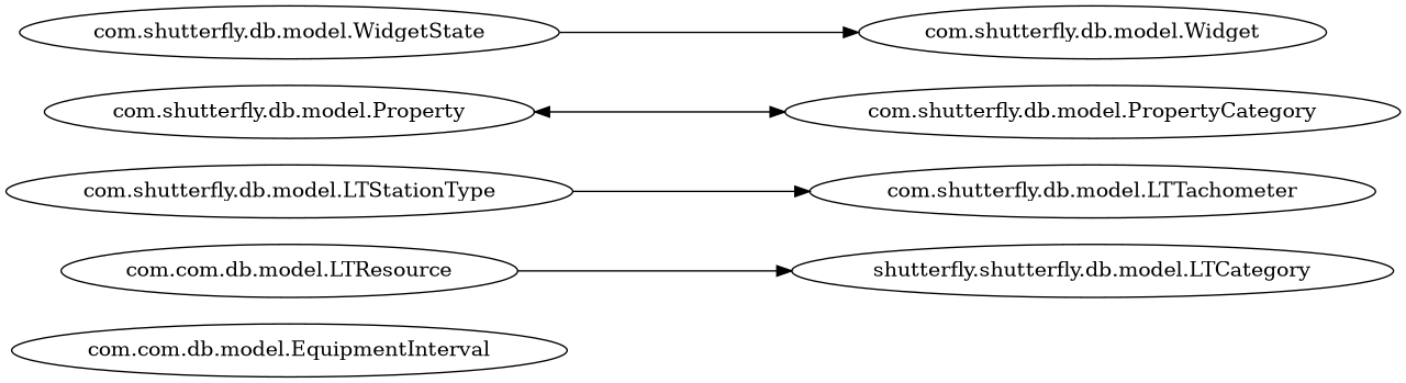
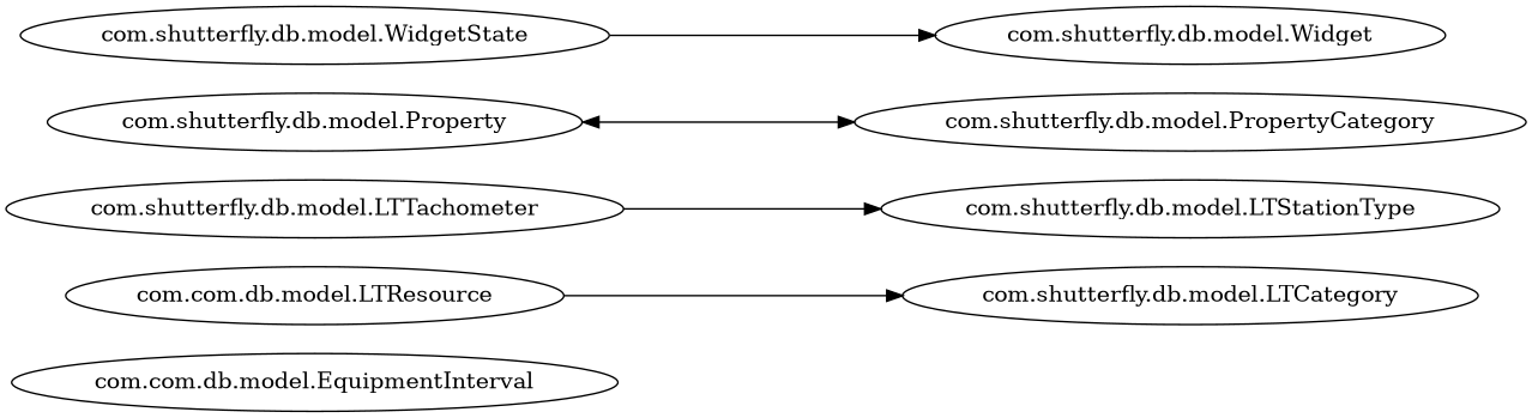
  digraph {
    concentrate=true
    rankdir=LR
    ranksep=2.0
    splines=ortho
    n1 [label="com.com.db.model.EquipmentInterval"]
    n2 [label="com.com.db.model.LTResource"]
-   "com.shutterfly.db.model.LTCategory" [label="shutterfly.shutterfly.db.model.LTCategory"]
+   "com.shutterfly.db.model.LTCategory"
    "com.shutterfly.db.model.LTStationType"
    "com.shutterfly.db.model.LTTachometer"
    "com.shutterfly.db.model.Property"
    "com.shutterfly.db.model.PropertyCategory"
    "com.shutterfly.db.model.WidgetState"
    "com.shutterfly.db.model.Widget"
    n2 -> "com.shutterfly.db.model.LTCategory"
-   "com.shutterfly.db.model.LTStationType" -> "com.shutterfly.db.model.LTTachometer"
+   "com.shutterfly.db.model.LTTachometer" -> "com.shutterfly.db.model.LTStationType"
    "com.shutterfly.db.model.Property" -> "com.shutterfly.db.model.PropertyCategory"
    "com.shutterfly.db.model.PropertyCategory" -> "com.shutterfly.db.model.Property"
    "com.shutterfly.db.model.WidgetState" -> "com.shutterfly.db.model.Widget"
  }
